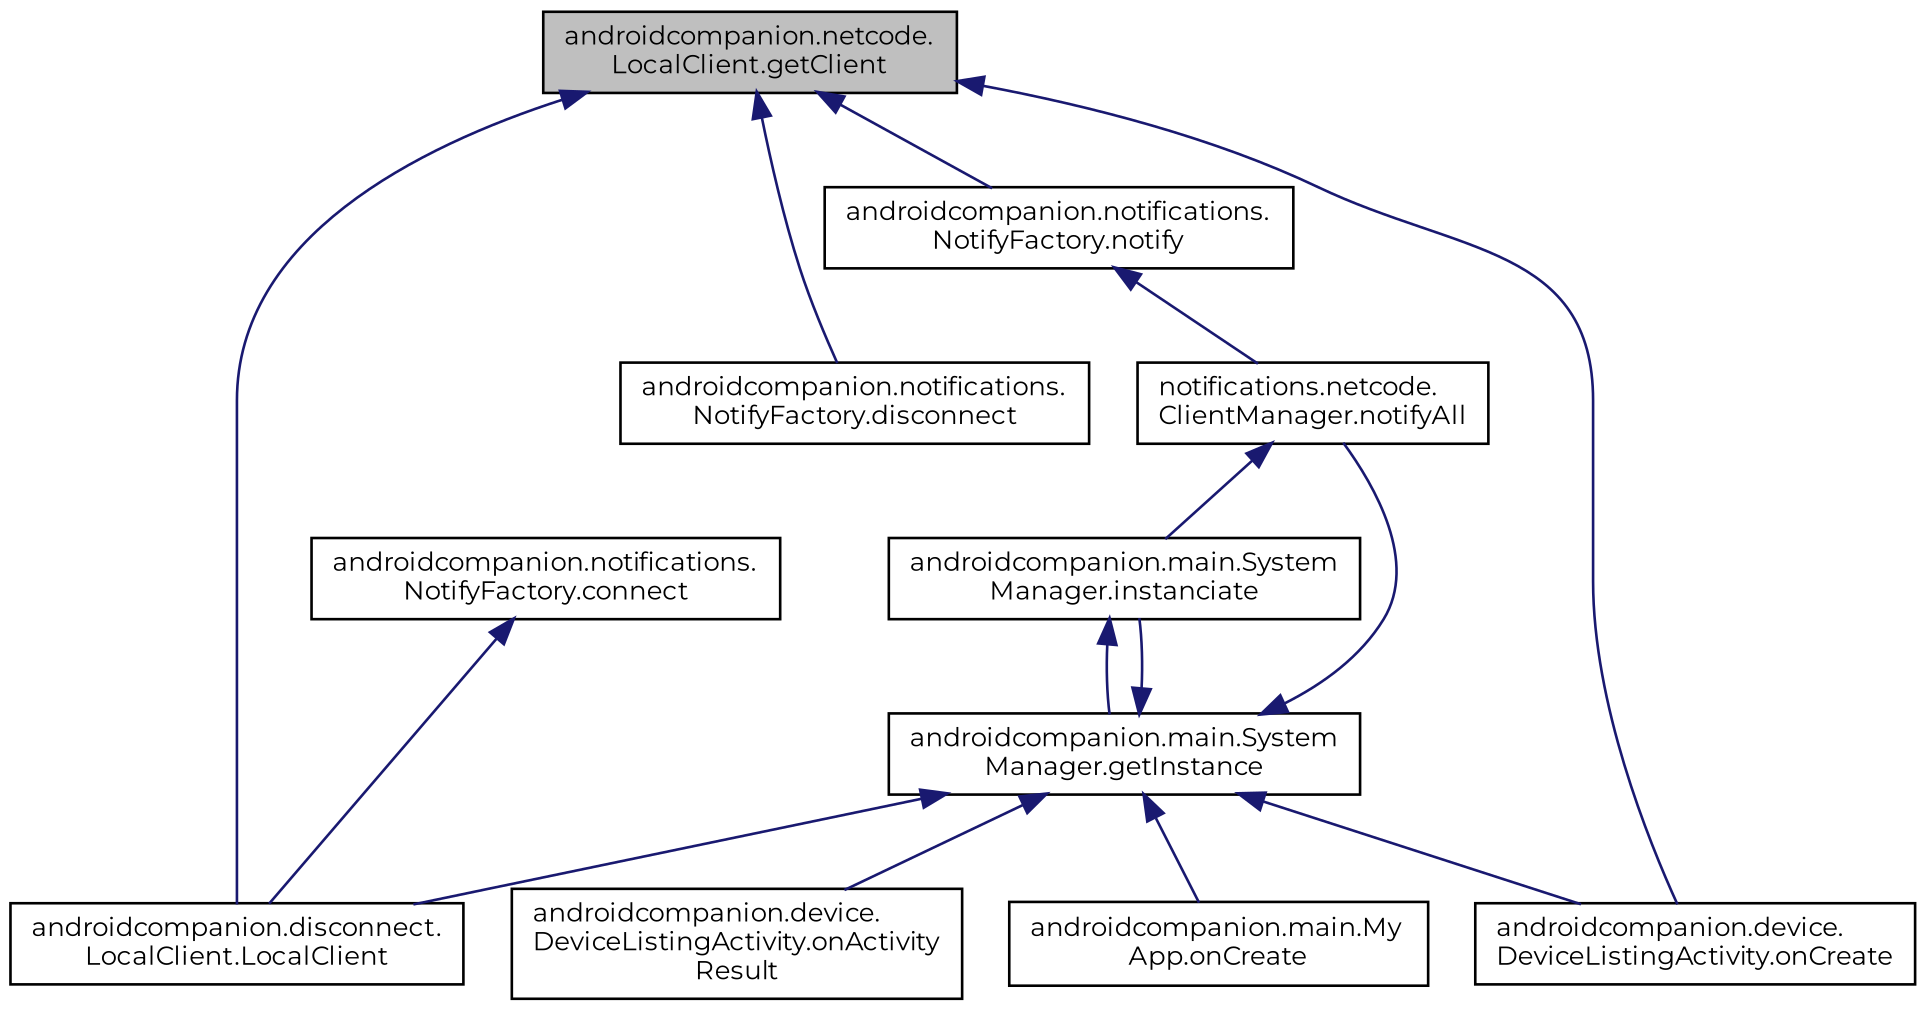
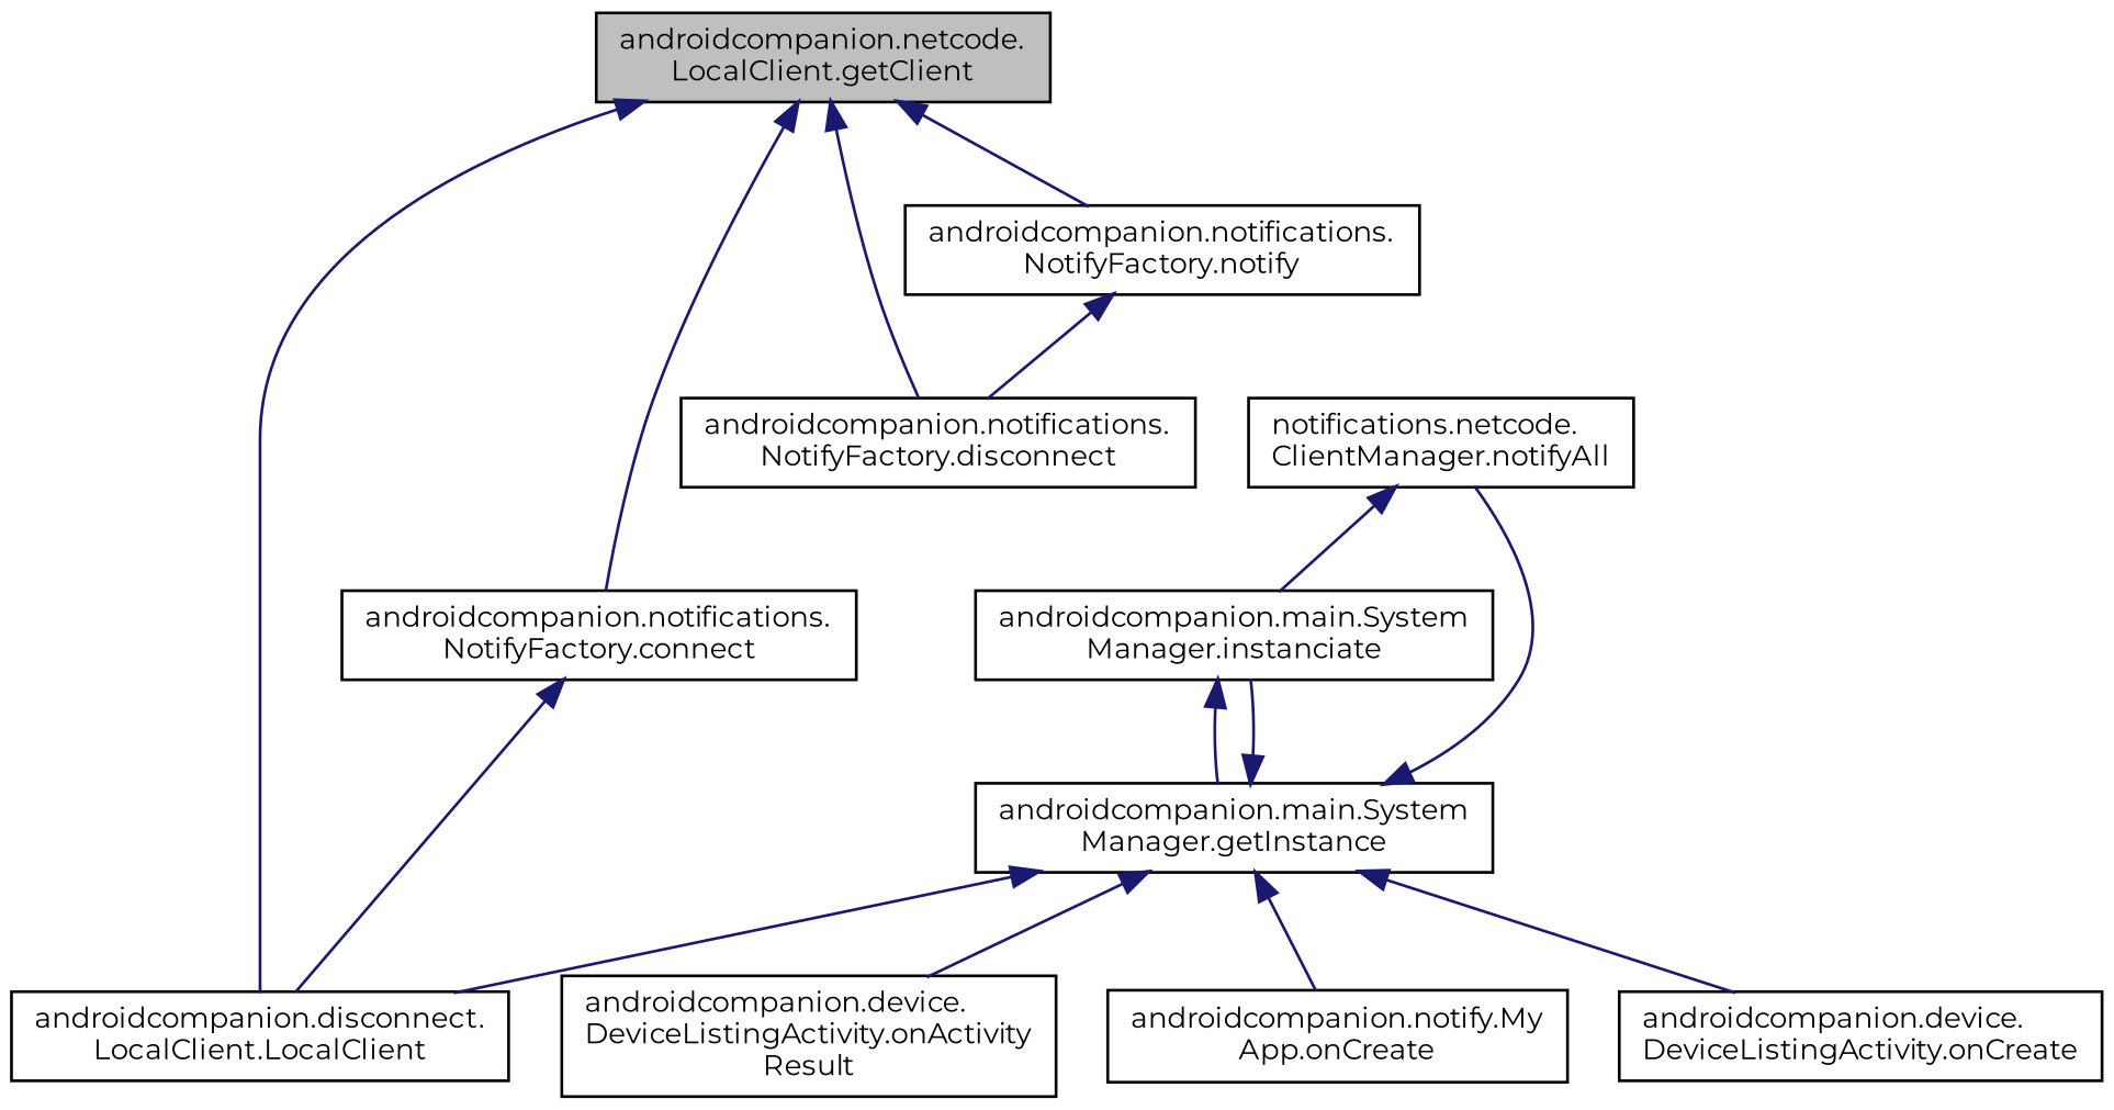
  digraph {
    fontname=Montserrat
    rankdir=TB
    node [color=black fillcolor=white fontname=Montserrat fontsize=10 shape=record style=filled]
    edge [color=midnightblue dir=back fontname=Montserrat fontsize=10 labelfontname=Helvetica labelfontsize=10 style=solid]
    n1 [fillcolor=grey75 fontcolor=black height=0.2 label="androidcompanion.netcode.\lLocalClient.getClient" width=0.4]
    n2 [height=0.2 label="androidcompanion.disconnect.\lLocalClient.LocalClient" width=0.4]
    n3 [height=0.2 label="androidcompanion.notifications.\lNotifyFactory.connect" width=0.4]
    n4 [height=0.2 label="androidcompanion.notifications.\lNotifyFactory.disconnect" width=0.4]
    n5 [height=0.2 label="androidcompanion.notifications.\lNotifyFactory.notify" width=0.4]
    n6 [height=0.2 label="notifications.netcode.\lClientManager.notifyAll" width=0.4]
    n7 [height=0.2 label="androidcompanion.main.System\lManager.instanciate" width=0.4]
    n8 [height=0.2 label="androidcompanion.main.System\lManager.getInstance" width=0.4]
    n9 [height=0.2 label="androidcompanion.device.\lDeviceListingActivity.onCreate" width=0.4]
    n10 [height=0.2 label="androidcompanion.device.\lDeviceListingActivity.onActivity\lResult" width=0.4]
-   n11 [height=0.2 label="androidcompanion.main.My\lApp.onCreate" width=0.4]
+   n11 [height=0.2 label="androidcompanion.notify.My\lApp.onCreate" width=0.4]
    n1 -> n2
-   n1 -> n9
+   n1 -> n3
    n1 -> n4
    n1 -> n5
    n3 -> n2
-   n5 -> n6
+   n5 -> n4
    n6 -> n7
    n7 -> n8
    n8 -> n2
    n8 -> n6
    n8 -> n7
    n8 -> n9
    n8 -> n10
    n8 -> n11
  }
